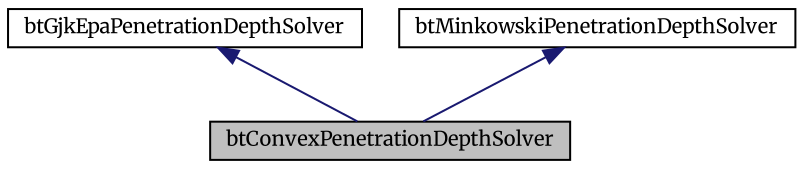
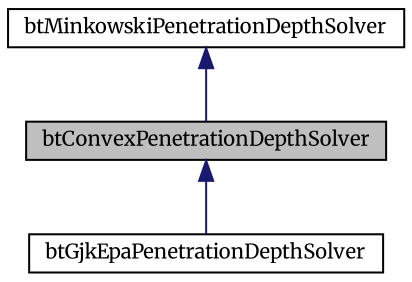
  digraph {
    fontname=Merriweather
    node [color=black fillcolor=white fontname=Merriweather fontsize=10 shape=record style=filled]
    edge [color=midnightblue dir=back fontname=Merriweather fontsize=10 labelfontname=Helvetica labelfontsize=10 style=solid]
    n1 [fillcolor=grey75 fontcolor=black height=0.2 label=btConvexPenetrationDepthSolver width=0.4]
    n2 [height=0.2 label=btGjkEpaPenetrationDepthSolver width=0.4]
    n3 [height=0.2 label=btMinkowskiPenetrationDepthSolver width=0.4]
-   n2 -> n1
+   n1 -> n2
    n3 -> n1
  }
